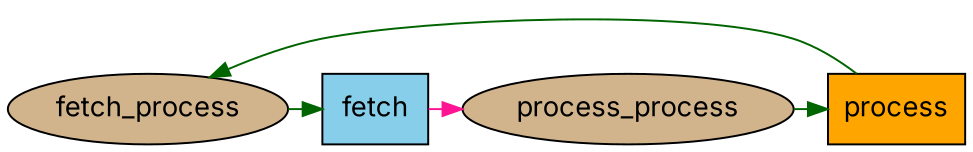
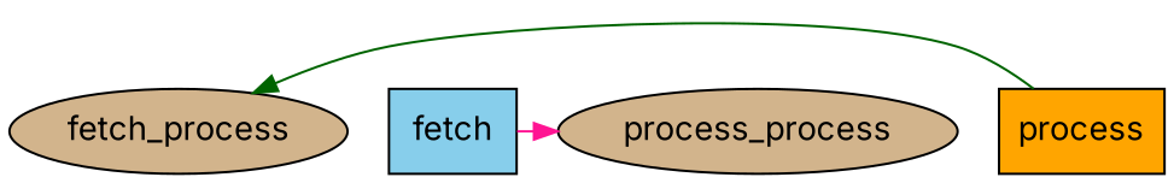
  digraph {
    fontname=Inter
    node [fillcolor=tan fontname=Inter shape=ellipse style=filled]
    edge [color=darkgreen fontname=Inter]
    n1 [label=fetch_process]
    fetch [fillcolor=skyblue shape=box]
    n3 [label=process_process]
    process [fillcolor=orange shape=box]
    subgraph sub_1 {
      rank=same
      n1
      fetch
      n3
      process
    }
-   n1 -> fetch
    fetch -> n3 [color=deeppink]
-   n3 -> process
    process -> n1
  }
